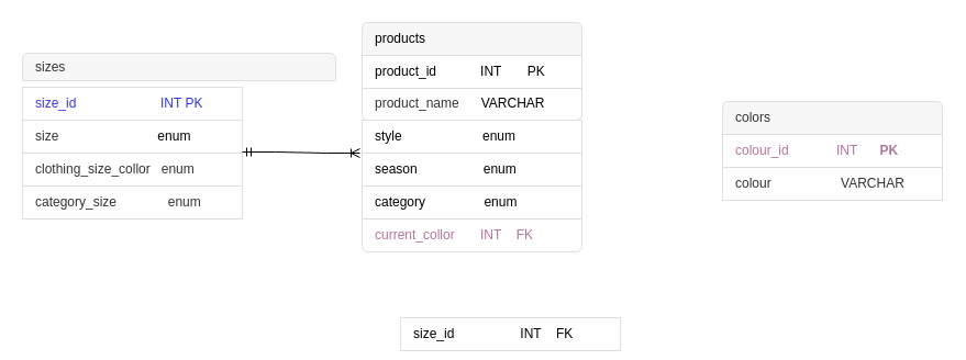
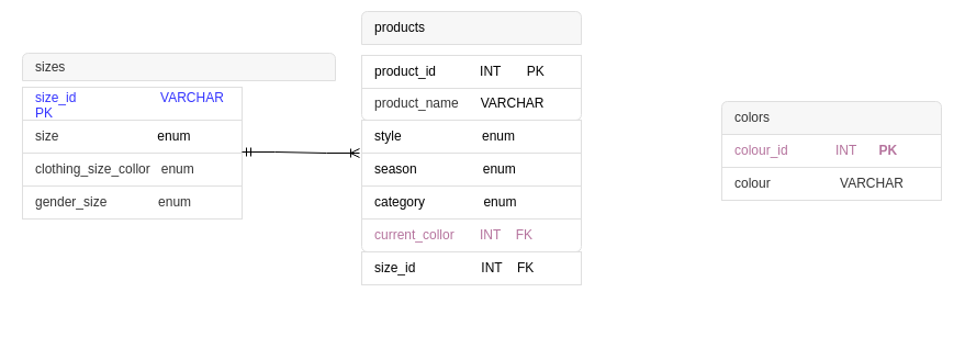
  <mxCell id="0" />
  <mxCell id="1" parent="0" />
  <mxCell id="2" value="product_name&amp;nbsp;&lt;span style=&quot;color: rgb(0, 0, 0);&quot;&gt;&amp;nbsp; &amp;nbsp; &amp;nbsp;&lt;/span&gt;&lt;span style=&quot;color: rgb(0, 0, 0);&quot;&gt;VARCHAR&lt;/span&gt;" style="text;strokeColor=#DFDFDF;fillColor=#FFFFFF;align=left;verticalAlign=middle;spacingLeft=10;spacingRight=10;overflow=hidden;points=[[0,0.5],[1,0.5]];portConstraint=eastwest;rotatable=0;whiteSpace=wrap;html=1;shape=mxgraph.bootstrap.bottomButton;rSize=5;fontColor=#333333;" parent="1" vertex="1"><mxGeometry x="329" y="79" width="200" height="30" as="geometry" /></mxCell>
- <mxCell id="3" value="&lt;span style=&quot;color: rgb(0, 0, 0); text-align: center;&quot;&gt;products&lt;/span&gt;" style="text;strokeColor=#DFDFDF;fillColor=#F7F7F7;align=left;verticalAlign=middle;spacingLeft=10;spacingRight=10;overflow=hidden;points=[[0,0.5],[1,0.5]];portConstraint=eastwest;rotatable=0;whiteSpace=wrap;html=1;shape=mxgraph.bootstrap.topButton;rSize=5;fontColor=#333333;" parent="1" vertex="1"><mxGeometry x="329" y="20" width="200" height="30" as="geometry" /></mxCell>
+ <mxCell id="3" value="&lt;span style=&quot;color: rgb(0, 0, 0); text-align: center;&quot;&gt;products&lt;/span&gt;" style="text;strokeColor=#DFDFDF;fillColor=#F7F7F7;align=left;verticalAlign=middle;spacingLeft=10;spacingRight=10;overflow=hidden;points=[[0,0.5],[1,0.5]];portConstraint=eastwest;rotatable=0;whiteSpace=wrap;html=1;shape=mxgraph.bootstrap.topButton;rSize=5;fontColor=#333333;" parent="1" vertex="1"><mxGeometry x="329" y="10" width="200" height="30" as="geometry" /></mxCell>
  <mxCell id="4" value="&lt;span style=&quot;line-height: 115%;&quot;&gt;&lt;font style=&quot;font-size: 12px;&quot;&gt;sizes&lt;/font&gt;&lt;/span&gt;" style="text;strokeColor=#DFDFDF;fillColor=#F7F7F7;align=left;verticalAlign=middle;spacingLeft=10;spacingRight=10;overflow=hidden;points=[[0,0.5],[1,0.5]];portConstraint=eastwest;rotatable=0;whiteSpace=wrap;html=1;shape=mxgraph.bootstrap.topButton;rSize=5;fontColor=#333333;" parent="1" vertex="1"><mxGeometry x="20" y="48" width="285" height="25" as="geometry" /></mxCell>
  <mxCell id="5" value="" style="swimlane;fontStyle=0;childLayout=stackLayout;horizontal=1;startSize=0;horizontalStack=0;resizeParent=1;resizeParentMax=0;resizeLast=0;collapsible=0;marginBottom=0;whiteSpace=wrap;html=1;strokeColor=none;fillColor=none;" parent="1" vertex="1"><mxGeometry x="657" y="92" width="200" height="90" as="geometry" /></mxCell>
  <mxCell id="6" value="&lt;span style=&quot;white-space-collapse: preserve;&quot; data-src-align=&quot;0:5&quot; class=&quot;EzKURWReUAB5oZgtQNkl&quot;&gt;colors&lt;/span&gt;" style="text;strokeColor=#DFDFDF;fillColor=#F7F7F7;align=left;verticalAlign=middle;spacingLeft=10;spacingRight=10;overflow=hidden;points=[[0,0.5],[1,0.5]];portConstraint=eastwest;rotatable=0;whiteSpace=wrap;html=1;shape=mxgraph.bootstrap.topButton;rSize=5;fontColor=#333333;" parent="5" vertex="1"><mxGeometry width="200" height="30" as="geometry" /></mxCell>
  <mxCell id="7" value="&lt;span style=&quot;color: rgb(181, 115, 157);&quot;&gt;colour_id&amp;nbsp; &amp;nbsp; &amp;nbsp; &amp;nbsp; &amp;nbsp; &amp;nbsp; &amp;nbsp;INT&amp;nbsp; &amp;nbsp; &amp;nbsp;&amp;nbsp;&lt;/span&gt;&lt;b style=&quot;color: rgb(181, 115, 157);&quot;&gt;PK&lt;/b&gt;" style="text;strokeColor=#DFDFDF;fillColor=#FFFFFF;align=left;verticalAlign=middle;spacingLeft=10;spacingRight=10;overflow=hidden;points=[[0,0.5],[1,0.5]];portConstraint=eastwest;rotatable=0;whiteSpace=wrap;html=1;rSize=5;fontColor=#333333;" parent="5" vertex="1"><mxGeometry y="30" width="200" height="30" as="geometry" /></mxCell>
  <mxCell id="8" value="colour&amp;nbsp; &amp;nbsp; &amp;nbsp; &amp;nbsp; &amp;nbsp; &amp;nbsp; &amp;nbsp; &amp;nbsp; &amp;nbsp; &amp;nbsp;VARCHAR" style="text;strokeColor=#DFDFDF;fillColor=#FFFFFF;align=left;verticalAlign=middle;spacingLeft=10;spacingRight=10;overflow=hidden;points=[[0,0.5],[1,0.5]];portConstraint=eastwest;rotatable=0;whiteSpace=wrap;html=1;rSize=5;fontColor=#333333;" parent="5" vertex="1"><mxGeometry y="60" width="200" height="30" as="geometry" /></mxCell>
  <mxCell id="9" value="&lt;span style=&quot;color: rgb(0, 0, 0);&quot;&gt;category&amp;nbsp; &amp;nbsp; &amp;nbsp; &amp;nbsp; &amp;nbsp; &amp;nbsp; &amp;nbsp; &amp;nbsp; &lt;/span&gt;&lt;span style=&quot;color: rgb(0, 0, 0);&quot;&gt;enum&lt;/span&gt;" style="text;strokeColor=#DFDFDF;fillColor=#FFFFFF;align=left;verticalAlign=middle;spacingLeft=10;spacingRight=10;overflow=hidden;points=[[0,0.5],[1,0.5]];portConstraint=eastwest;rotatable=0;whiteSpace=wrap;html=1;rSize=5;fontColor=#333333;" parent="1" vertex="1"><mxGeometry x="329" y="169" width="200" height="30" as="geometry" /></mxCell>
  <mxCell id="10" value="&lt;span style=&quot;color: rgb(0, 0, 0);&quot;&gt;season&amp;nbsp;&lt;/span&gt;&lt;span style=&quot;color: rgb(0, 0, 0);&quot;&gt;&amp;nbsp; &amp;nbsp; &amp;nbsp; &amp;nbsp; &amp;nbsp; &amp;nbsp; &amp;nbsp; &amp;nbsp; &amp;nbsp;&lt;/span&gt;&lt;span style=&quot;color: rgb(0, 0, 0);&quot;&gt;enum&lt;/span&gt;" style="text;strokeColor=#DFDFDF;fillColor=#FFFFFF;align=left;verticalAlign=middle;spacingLeft=10;spacingRight=10;overflow=hidden;points=[[0,0.5],[1,0.5]];portConstraint=eastwest;rotatable=0;whiteSpace=wrap;html=1;rSize=5;fontColor=#333333;" parent="1" vertex="1"><mxGeometry x="329" y="139" width="200" height="30" as="geometry" /></mxCell>
  <mxCell id="11" value="&lt;font color=&quot;#b5739d&quot;&gt;current_collor&amp;nbsp; &amp;nbsp; &amp;nbsp; &amp;nbsp;INT&amp;nbsp; &amp;nbsp; FK&lt;/font&gt;" style="text;strokeColor=#DFDFDF;fillColor=#FFFFFF;align=left;verticalAlign=middle;spacingLeft=10;spacingRight=10;overflow=hidden;points=[[0,0.5],[1,0.5]];portConstraint=eastwest;rotatable=0;whiteSpace=wrap;html=1;shape=mxgraph.bootstrap.bottomButton;rSize=5;fontColor=#333333;" parent="1" vertex="1"><mxGeometry x="329" y="199" width="200" height="30" as="geometry" /></mxCell>
- <mxCell id="12" value="category_size&amp;nbsp; &amp;nbsp; &amp;nbsp; &amp;nbsp; &amp;nbsp; &amp;nbsp; &amp;nbsp; enum&amp;nbsp; &amp;nbsp;" style="text;strokeColor=#DFDFDF;fillColor=#FFFFFF;align=left;verticalAlign=middle;spacingLeft=10;spacingRight=10;overflow=hidden;points=[[0,0.5],[1,0.5]];portConstraint=eastwest;rotatable=0;whiteSpace=wrap;html=1;rSize=5;fontColor=#333333;" parent="1" vertex="1"><mxGeometry x="20" y="169" width="200" height="30" as="geometry" /></mxCell>
+ <mxCell id="12" value="gender_size&amp;nbsp; &amp;nbsp; &amp;nbsp; &amp;nbsp; &amp;nbsp; &amp;nbsp; &amp;nbsp; enum&amp;nbsp; &amp;nbsp;" style="text;strokeColor=#DFDFDF;fillColor=#FFFFFF;align=left;verticalAlign=middle;spacingLeft=10;spacingRight=10;overflow=hidden;points=[[0,0.5],[1,0.5]];portConstraint=eastwest;rotatable=0;whiteSpace=wrap;html=1;rSize=5;fontColor=#333333;" parent="1" vertex="1"><mxGeometry x="20" y="169" width="200" height="30" as="geometry" /></mxCell>
  <mxCell id="13" value="size&amp;nbsp; &amp;nbsp; &amp;nbsp; &amp;nbsp; &amp;nbsp; &amp;nbsp; &amp;nbsp; &amp;nbsp; &amp;nbsp; &amp;nbsp; &amp;nbsp; &amp;nbsp; &amp;nbsp; &amp;nbsp;&lt;font color=&quot;#000000&quot;&gt;enum&lt;/font&gt;" style="text;strokeColor=#DFDFDF;fillColor=#FFFFFF;align=left;verticalAlign=middle;spacingLeft=10;spacingRight=10;overflow=hidden;points=[[0,0.5],[1,0.5]];portConstraint=eastwest;rotatable=0;whiteSpace=wrap;html=1;rSize=5;fontColor=#333333;" parent="1" vertex="1"><mxGeometry x="20" y="109" width="200" height="30" as="geometry" /></mxCell>
  <mxCell id="14" value="&lt;font color=&quot;#000000&quot;&gt;product_id&amp;nbsp; &amp;nbsp; &amp;nbsp; &amp;nbsp; &amp;nbsp; &amp;nbsp; INT&amp;nbsp; &amp;nbsp; &amp;nbsp; &amp;nbsp;PK&lt;/font&gt;" style="text;strokeColor=#DFDFDF;fillColor=#FFFFFF;align=left;verticalAlign=middle;spacingLeft=10;spacingRight=10;overflow=hidden;points=[[0,0.5],[1,0.5]];portConstraint=eastwest;rotatable=0;whiteSpace=wrap;html=1;rSize=5;fontColor=#333333;" parent="1" vertex="1"><mxGeometry x="329" y="50" width="200" height="30" as="geometry" /></mxCell>
  <mxCell id="15" value="" style="edgeStyle=entityRelationEdgeStyle;fontSize=12;html=1;endArrow=ERoneToMany;startArrow=ERmandOne;rounded=0;exitX=1;exitY=0.5;exitDx=0;exitDy=0;" parent="1" edge="1"><mxGeometry width="100" height="100" relative="1" as="geometry"><mxPoint x="220" y="138" as="sourcePoint" /><mxPoint x="327" y="139" as="targetPoint" /><Array as="points"><mxPoint x="137" y="205" /><mxPoint x="60" y="306" /><mxPoint x="267" y="139" /><mxPoint x="80" y="276" /><mxPoint x="70" y="306" /></Array></mxGeometry></mxCell>
  <mxCell id="16" value="&lt;span style=&quot;color: rgb(0, 0, 0);&quot;&gt;style&amp;nbsp; &amp;nbsp; &amp;nbsp; &amp;nbsp; &amp;nbsp; &amp;nbsp; &amp;nbsp; &amp;nbsp; &amp;nbsp; &amp;nbsp; &amp;nbsp; enum&lt;/span&gt;" style="text;strokeColor=#DFDFDF;fillColor=#FFFFFF;align=left;verticalAlign=middle;spacingLeft=10;spacingRight=10;overflow=hidden;points=[[0,0.5],[1,0.5]];portConstraint=eastwest;rotatable=0;whiteSpace=wrap;html=1;rSize=5;fontColor=#333333;" parent="1" vertex="1"><mxGeometry x="329" y="109" width="200" height="30" as="geometry" /></mxCell>
  <mxCell id="17" value="&lt;span lang=&quot;EN-US&quot;&gt;clothing&lt;/span&gt;_&lt;span lang=&quot;EN-US&quot;&gt;size&lt;/span&gt;_&lt;span lang=&quot;EN-US&quot;&gt;collor&amp;nbsp; &amp;nbsp;enum&lt;/span&gt;" style="text;strokeColor=#DFDFDF;fillColor=#FFFFFF;align=left;verticalAlign=middle;spacingLeft=10;spacingRight=10;overflow=hidden;points=[[0,0.5],[1,0.5]];portConstraint=eastwest;rotatable=0;whiteSpace=wrap;html=1;rSize=5;fontColor=#333333;" parent="1" vertex="1"><mxGeometry x="20" y="139" width="200" height="30" as="geometry" /></mxCell>
- <mxCell id="18" value="&lt;font face=&quot;Helvetica&quot;&gt;size_id&amp;nbsp; &amp;nbsp; &amp;nbsp; &amp;nbsp; &amp;nbsp; &amp;nbsp; &amp;nbsp; &amp;nbsp; &amp;nbsp; &amp;nbsp; &amp;nbsp; &amp;nbsp;INT PK&amp;nbsp;&amp;nbsp;&lt;b&gt;&amp;nbsp;&lt;/b&gt;&lt;/font&gt;" style="text;strokeColor=#DFDFDF;fillColor=#FFFFFF;align=left;verticalAlign=middle;spacingLeft=10;spacingRight=10;overflow=hidden;points=[[0,0.5],[1,0.5]];portConstraint=eastwest;rotatable=0;whiteSpace=wrap;html=1;rSize=5;fontColor=#3333FF;" parent="1" vertex="1"><mxGeometry x="20" y="79" width="200" height="30" as="geometry" /></mxCell>
- <mxCell id="19" value="&lt;font color=&quot;#000000&quot;&gt;size_id&amp;nbsp; &amp;nbsp; &amp;nbsp; &amp;nbsp; &amp;nbsp; &amp;nbsp; &amp;nbsp; &amp;nbsp; &amp;nbsp; INT&amp;nbsp; &amp;nbsp; FK&lt;/font&gt;" style="text;strokeColor=#DFDFDF;fillColor=#FFFFFF;align=left;verticalAlign=middle;spacingLeft=10;spacingRight=10;overflow=hidden;points=[[0,0.5],[1,0.5]];portConstraint=eastwest;rotatable=0;whiteSpace=wrap;html=1;rSize=5;fontColor=#333333;" parent="1" vertex="1"><mxGeometry x="364" y="289" width="200" height="30" as="geometry" /></mxCell>
+ <mxCell id="18" value="&lt;font face=&quot;Helvetica&quot;&gt;size_id&amp;nbsp; &amp;nbsp; &amp;nbsp; &amp;nbsp; &amp;nbsp; &amp;nbsp; &amp;nbsp; &amp;nbsp; &amp;nbsp; &amp;nbsp; &amp;nbsp; &amp;nbsp;VARCHAR PK&amp;nbsp;&amp;nbsp;&lt;b&gt;&amp;nbsp;&lt;/b&gt;&lt;/font&gt;" style="text;strokeColor=#DFDFDF;fillColor=#FFFFFF;align=left;verticalAlign=middle;spacingLeft=10;spacingRight=10;overflow=hidden;points=[[0,0.5],[1,0.5]];portConstraint=eastwest;rotatable=0;whiteSpace=wrap;html=1;rSize=5;fontColor=#3333FF;" parent="1" vertex="1"><mxGeometry x="20" y="79" width="200" height="30" as="geometry" /></mxCell>
+ <mxCell id="19" value="&lt;font color=&quot;#000000&quot;&gt;size_id&amp;nbsp; &amp;nbsp; &amp;nbsp; &amp;nbsp; &amp;nbsp; &amp;nbsp; &amp;nbsp; &amp;nbsp; &amp;nbsp; INT&amp;nbsp; &amp;nbsp; FK&lt;/font&gt;" style="text;strokeColor=#DFDFDF;fillColor=#FFFFFF;align=left;verticalAlign=middle;spacingLeft=10;spacingRight=10;overflow=hidden;points=[[0,0.5],[1,0.5]];portConstraint=eastwest;rotatable=0;whiteSpace=wrap;html=1;rSize=5;fontColor=#333333;" parent="1" vertex="1"><mxGeometry x="329" y="229" width="200" height="30" as="geometry" /></mxCell>
